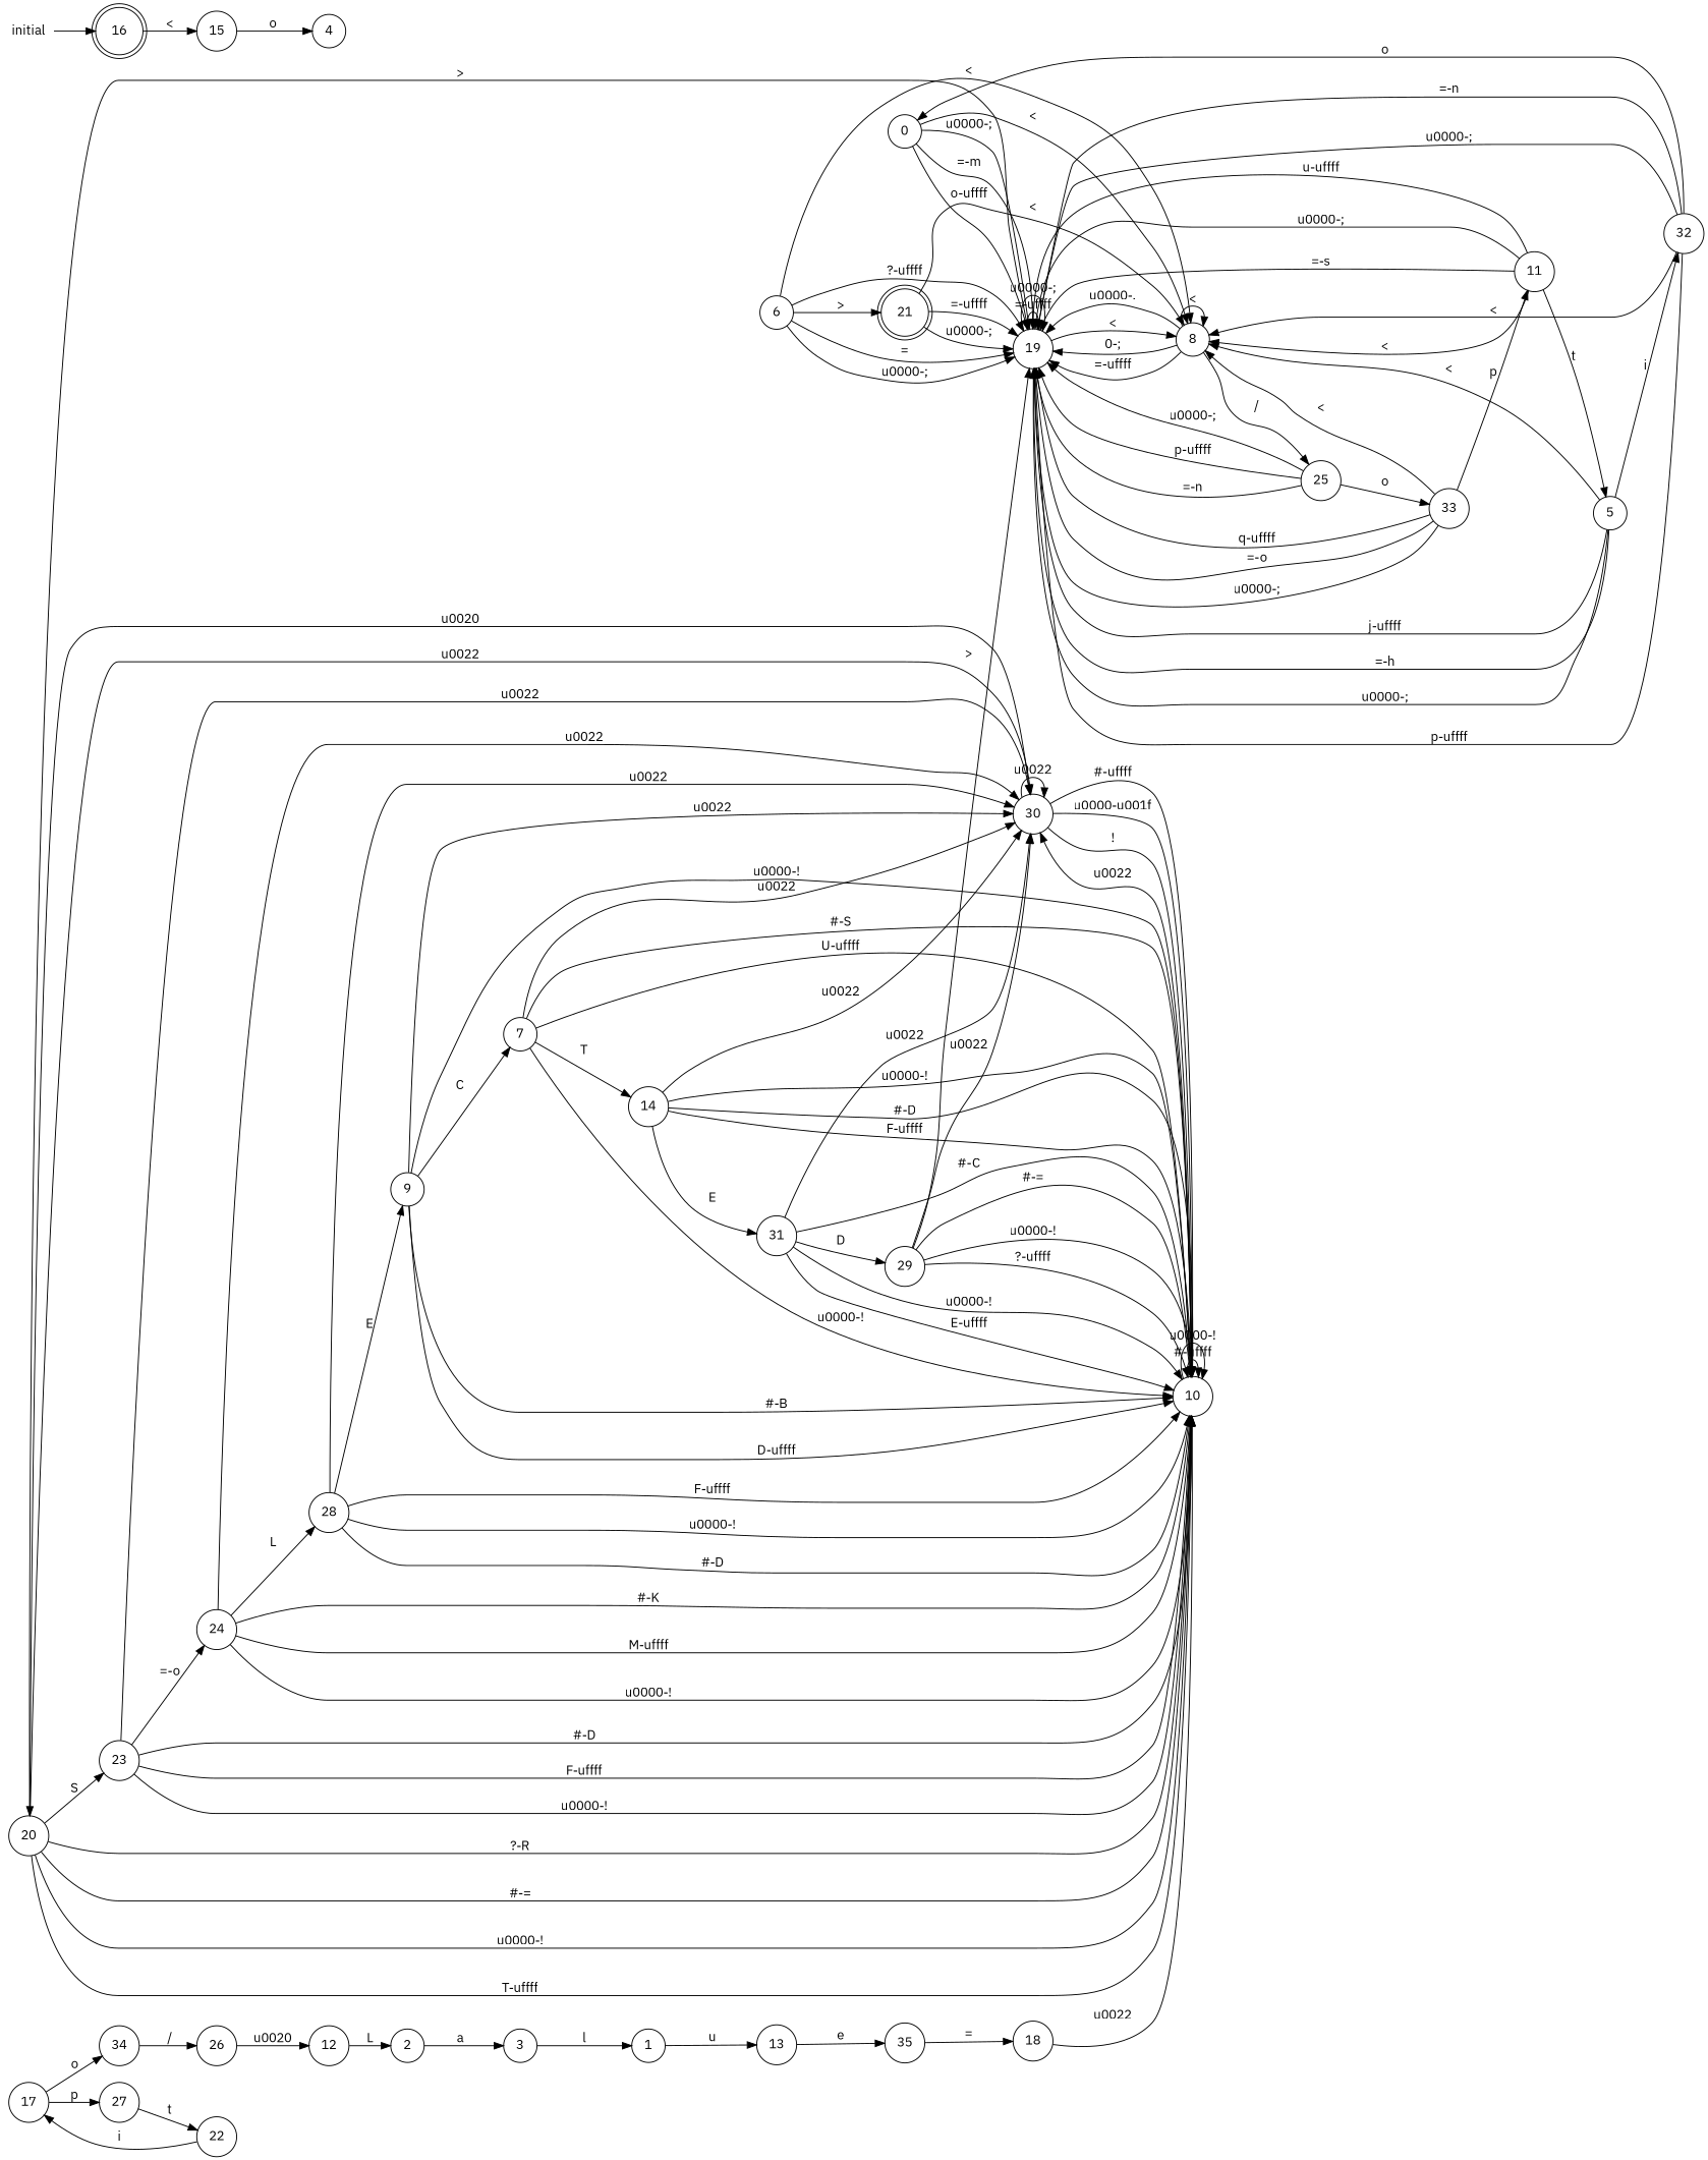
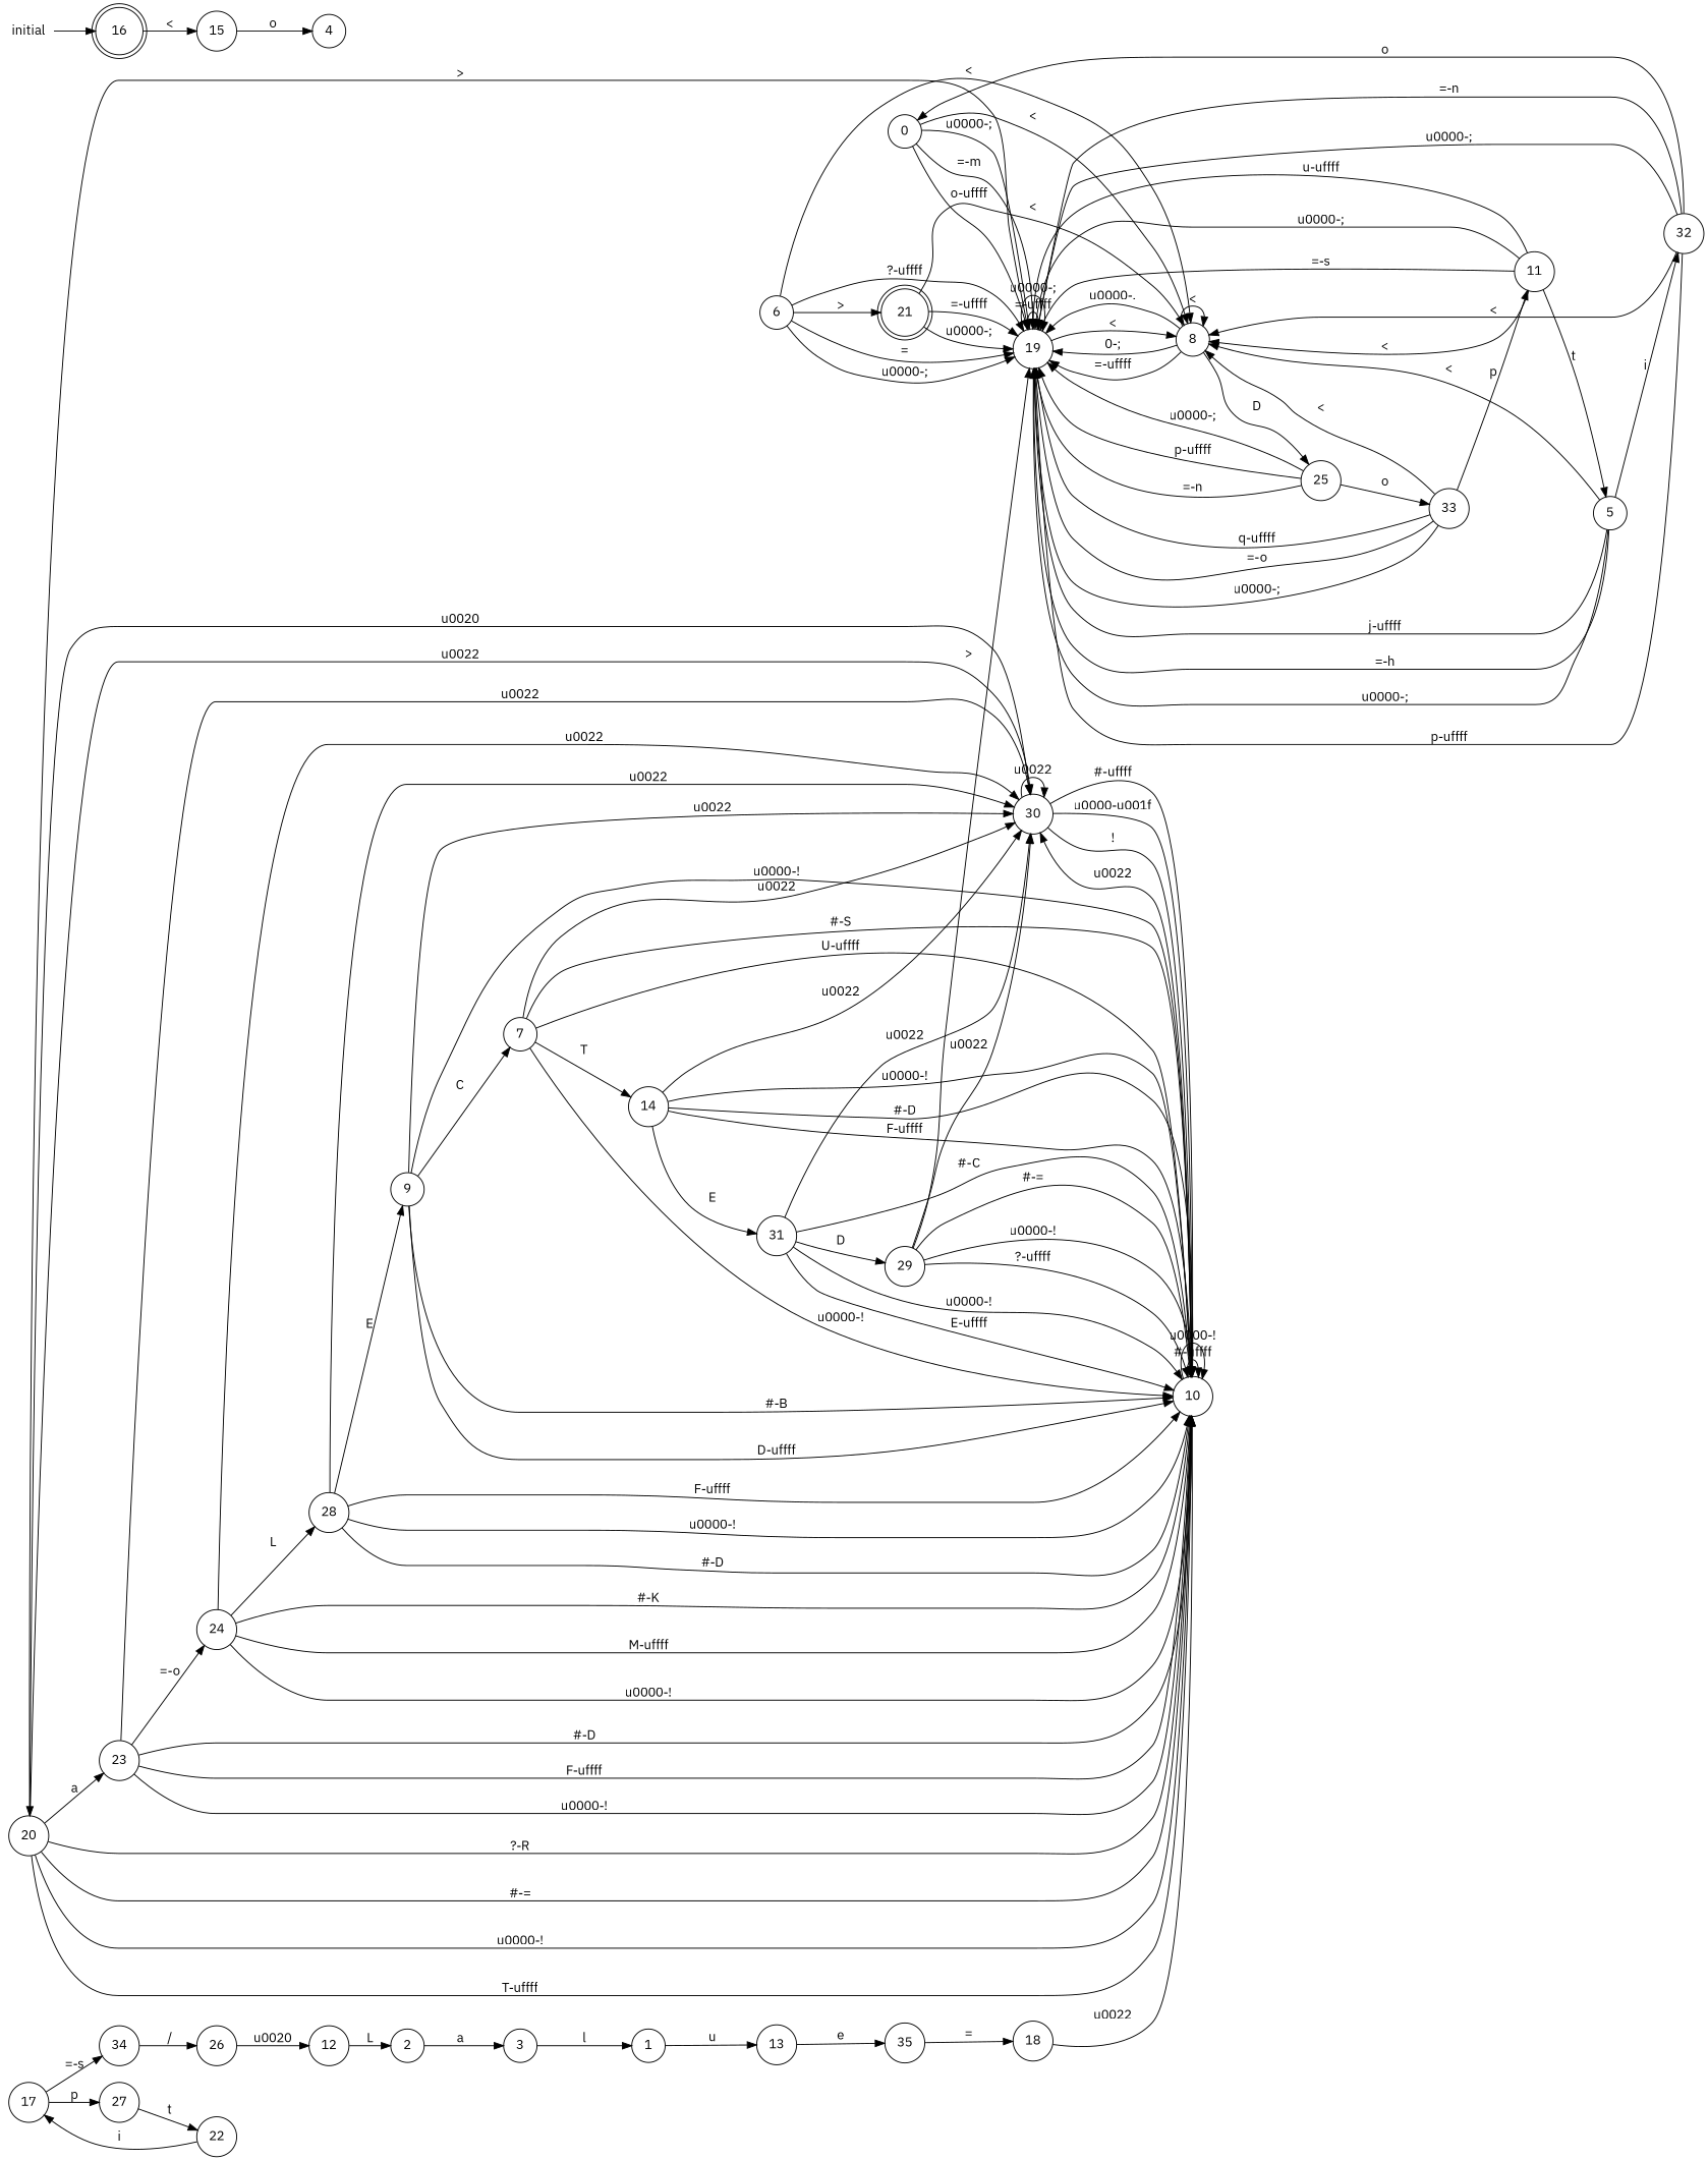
  digraph {
    fontname="IBM Plex Sans"
    rankdir=LR
    node [fontname="IBM Plex Sans" shape=circle]
    edge [fontname="IBM Plex Sans"]
    0
    19
    8
    6
    21 [shape=doublecircle]
    25
    33
    1
    13
    35
    18
    2
    3
    27
    22
    17
    5
    32
    7
    30
    10
    14
    20
    31
    23
    29
    11
    9
    12
    15
    4
    16 [shape=doublecircle]
    initial [shape=plaintext]
    34
    26
    24
    28
    0 -> 19 [label="o-\uffff"]
    0 -> 19 [label="\u0000-;"]
    0 -> 19 [label="=-m"]
    0 -> 8 [label="<"]
    19 -> 19 [label="=-\uffff"]
    19 -> 19 [label="\u0000-;"]
    19 -> 8 [label="<"]
    8 -> 19 [label="0-;"]
    8 -> 19 [label="=-\uffff"]
    8 -> 19 [label="\u0000-."]
    8 -> 8 [label="<"]
-   8 -> 25 [label="/"]
+   8 -> 25 [label=D]
    6 -> 19 [label="="]
    6 -> 19 [label="\u0000-;"]
    6 -> 19 [label="?-\uffff"]
    6 -> 8 [label="<"]
    6 -> 21 [label=">"]
    21 -> 19 [label="=-\uffff"]
    21 -> 19 [label="\u0000-;"]
    21 -> 8 [label="<"]
    25 -> 19 [label="p-\uffff"]
    25 -> 19 [label="=-n"]
    25 -> 19 [label="\u0000-;"]
    25 -> 33 [label=o]
    33 -> 19 [label="q-\uffff"]
    33 -> 19 [label="=-o"]
    33 -> 19 [label="\u0000-;"]
    33 -> 8 [label="<"]
    33 -> 11 [label=p]
    1 -> 13 [label=u]
    13 -> 35 [label=e]
    35 -> 18 [label="="]
    18 -> 10 [label="\u0022"]
    2 -> 3 [label=a]
    3 -> 1 [label=l]
    27 -> 22 [label=t]
    22 -> 17 [label=i]
    17 -> 27 [label=p]
-   17 -> 34 [label=o]
+   17 -> 34 [label="=-s"]
    5 -> 19 [label="=-h"]
    5 -> 19 [label="\u0000-;"]
    5 -> 19 [label="j-\uffff"]
    5 -> 8 [label="<"]
    5 -> 32 [label=i]
    32 -> 0 [label=o]
    32 -> 19 [label="p-\uffff"]
    32 -> 19 [label="=-n"]
    32 -> 19 [label="\u0000-;"]
    32 -> 8 [label="<"]
    7 -> 30 [label="\u0022"]
    7 -> 10 [label="\u0000-!"]
    7 -> 10 [label="#-S"]
    7 -> 10 [label="U-\uffff"]
    7 -> 14 [label=T]
    30 -> 30 [label="\u0022"]
    30 -> 10 [label="#-\uffff"]
    30 -> 10 [label="\u0000-\u001f"]
    30 -> 10 [label="!"]
    30 -> 20 [label="\u0020"]
    10 -> 30 [label="\u0022"]
    10 -> 10 [label="#-\uffff"]
    10 -> 10 [label="\u0000-!"]
    14 -> 30 [label="\u0022"]
    14 -> 10 [label="#-D"]
    14 -> 10 [label="F-\uffff"]
    14 -> 10 [label="\u0000-!"]
    14 -> 31 [label=E]
    20 -> 19 [label=">"]
    20 -> 30 [label="\u0022"]
    20 -> 10 [label="?-R"]
    20 -> 10 [label="#-="]
    20 -> 10 [label="\u0000-!"]
    20 -> 10 [label="T-\uffff"]
-   20 -> 23 [label=S]
+   20 -> 23 [label=a]
    31 -> 30 [label="\u0022"]
    31 -> 10 [label="\u0000-!"]
    31 -> 10 [label="E-\uffff"]
    31 -> 10 [label="#-C"]
    31 -> 29 [label=D]
    23 -> 30 [label="\u0022"]
    23 -> 10 [label="#-D"]
    23 -> 10 [label="F-\uffff"]
    23 -> 10 [label="\u0000-!"]
    23 -> 24 [label="=-o"]
    29 -> 19 [label=">"]
    29 -> 30 [label="\u0022"]
    29 -> 10 [label="#-="]
    29 -> 10 [label="\u0000-!"]
    29 -> 10 [label="?-\uffff"]
    11 -> 19 [label="u-\uffff"]
    11 -> 19 [label="\u0000-;"]
    11 -> 19 [label="=-s"]
    11 -> 8 [label="<"]
    11 -> 5 [label=t]
    9 -> 7 [label=C]
    9 -> 30 [label="\u0022"]
    9 -> 10 [label="\u0000-!"]
    9 -> 10 [label="#-B"]
    9 -> 10 [label="D-\uffff"]
    12 -> 2 [label=L]
    15 -> 4 [label=o]
    16 -> 15 [label="<"]
    initial -> 16
    34 -> 26 [label="/"]
    26 -> 12 [label="\u0020"]
    24 -> 30 [label="\u0022"]
    24 -> 10 [label="\u0000-!"]
    24 -> 10 [label="#-K"]
    24 -> 10 [label="M-\uffff"]
    24 -> 28 [label=L]
    28 -> 30 [label="\u0022"]
    28 -> 10 [label="#-D"]
    28 -> 10 [label="F-\uffff"]
    28 -> 10 [label="\u0000-!"]
    28 -> 9 [label=E]
  }
